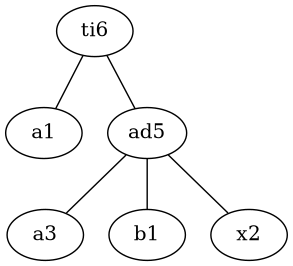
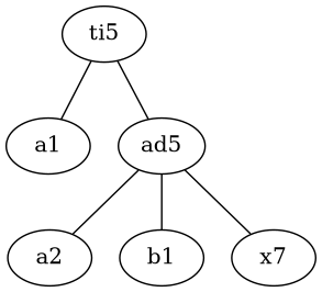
  graph {
    node [shape=ellipse]
    a1 [texlbl="$^1_v a$"]
-   a3 [texlbl="$^3_v a$"]
+   a3 [texlbl="$^3_v a$" label=a2]
    n3 [label=b1 texlbl="$^4_v b$"]
-   x2 [texlbl="$^2_v x$"]
-   ti6 [texlbl="$^6_t \times$"]
+   x2 [texlbl="$^2_v x$" label=x7]
+   ti6 [texlbl="$^6_t \times$" label=ti5]
    ad5 [texlbl="$^5_a +$"]
    subgraph sub_1 {
      a1
      a3
      n3
      x2
      ti6
      ad5
    }
    ti6 -- a1
    ti6 -- ad5
    ad5 -- a3
    ad5 -- n3
    ad5 -- x2
  }
